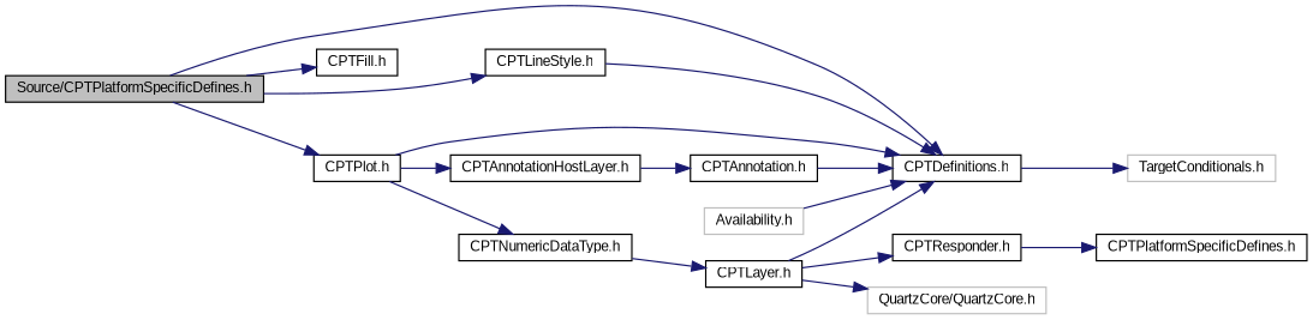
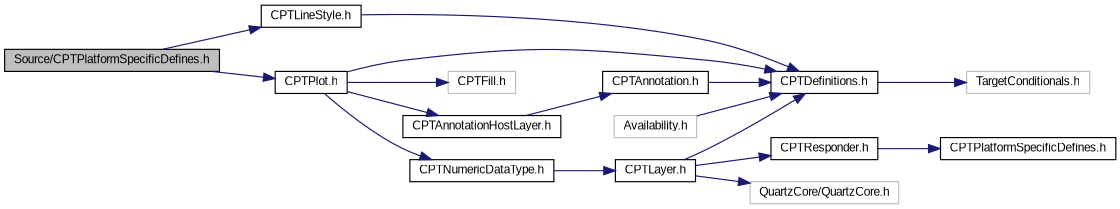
  digraph {
    fontname="Liberation Sans"
    rankdir=LR
    node [color=black fontname="Liberation Sans" fontsize=10 shape=record]
    edge [color=midnightblue fontname="Liberation Sans" fontsize=10 labelfontname="Lucinda Grande" labelfontsize=10 style=solid]
    n1 [fillcolor=grey75 fontcolor=black height=0.2 label="Source/CPTPlatformSpecificDefines.h" style=filled width=0.4]
    n2 [height=0.2 label="CPTDefinitions.h" width=0.4]
-   n3 [height=0.2 label="CPTFill.h" width=0.4]
+   n3 [color=grey75 height=0.2 label="CPTFill.h" width=0.4]
    n4 [height=0.2 label="CPTLineStyle.h" width=0.4]
    n5 [height=0.2 label="CPTPlot.h" width=0.4]
    n6 [color=grey75 height=0.2 label="TargetConditionals.h" width=0.4]
    n7 [height=0.2 label="CPTNumericDataType.h" width=0.4]
    n8 [height=0.2 label="CPTAnnotationHostLayer.h" width=0.4]
    n9 [color=grey75 height=0.2 label="Availability.h" width=0.4]
    n10 [height=0.2 label="CPTLayer.h" width=0.4]
    n11 [height=0.2 label="CPTAnnotation.h" width=0.4]
    n12 [height=0.2 label="CPTResponder.h" width=0.4]
    n13 [color=grey75 height=0.2 label="QuartzCore/QuartzCore.h" width=0.4]
    n14 [height=0.2 label="CPTPlatformSpecificDefines.h" width=0.4]
-   n1 -> n2
-   n1 -> n3
+   n5 -> n3
    n1 -> n4
    n1 -> n5
    n2 -> n6
    n4 -> n2
    n5 -> n2
    n5 -> n7
    n5 -> n8
    n7 -> n10
    n8 -> n11
    n9 -> n2
    n10 -> n2
    n10 -> n12
    n10 -> n13
    n11 -> n2
    n12 -> n14
  }
